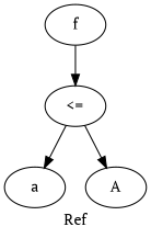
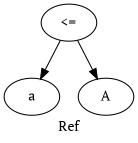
  digraph {
    label=Ref
    fontname="PT Serif"
    node [fontname="PT Serif"]
    edge [fontname="PT Serif"]
-   n1 [label=f]
    n2 [label="<="]
    n3 [label=a]
    n4 [label=A]
-   n1 -> n2
    n2 -> n3
    n2 -> n4
  }
